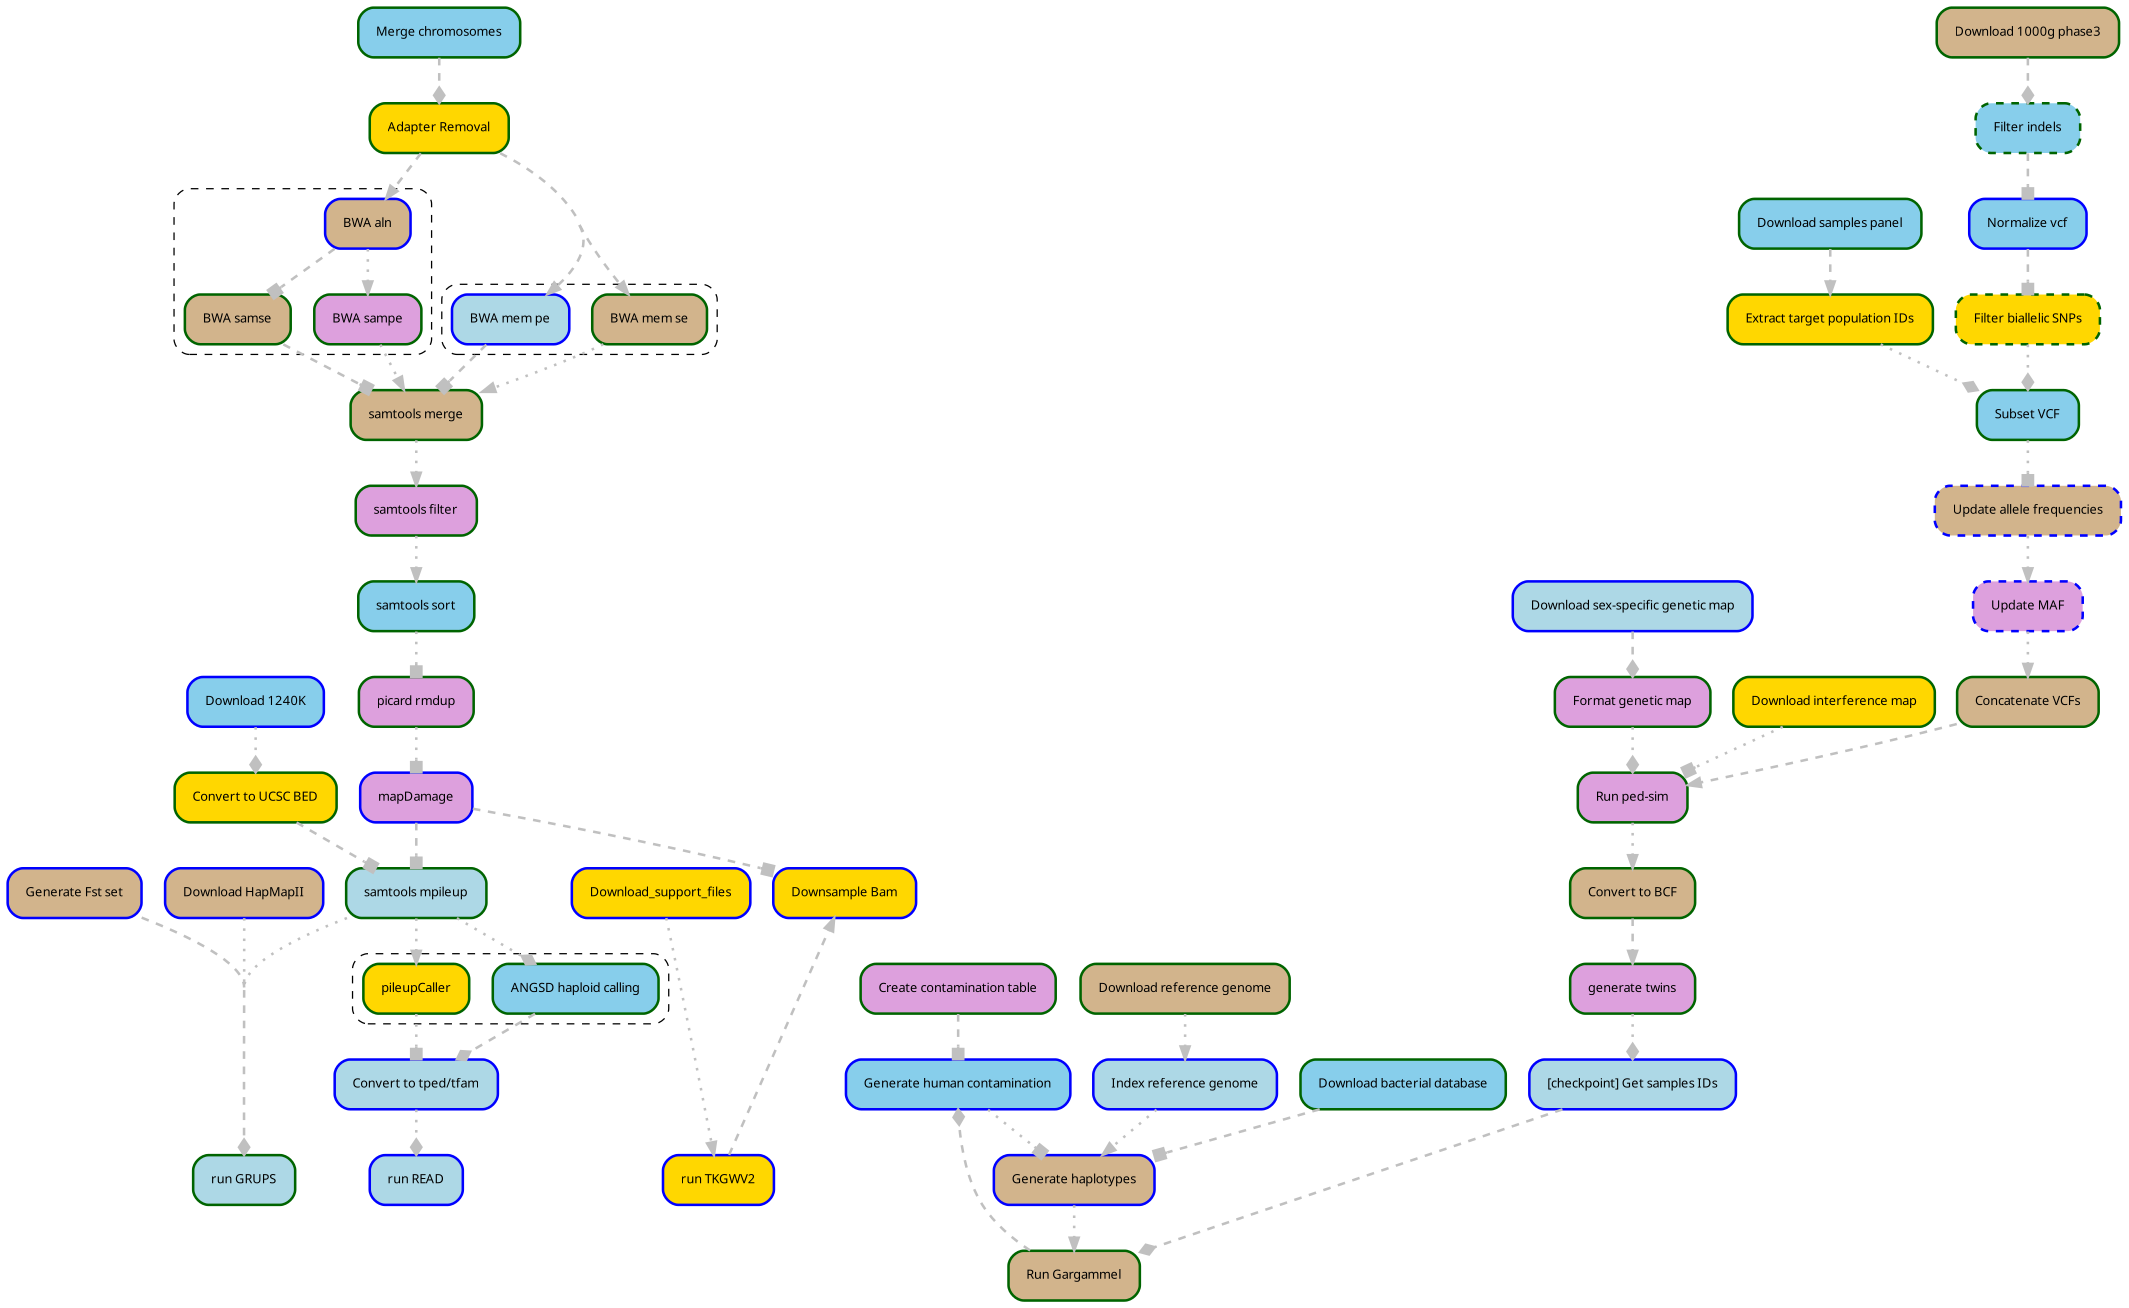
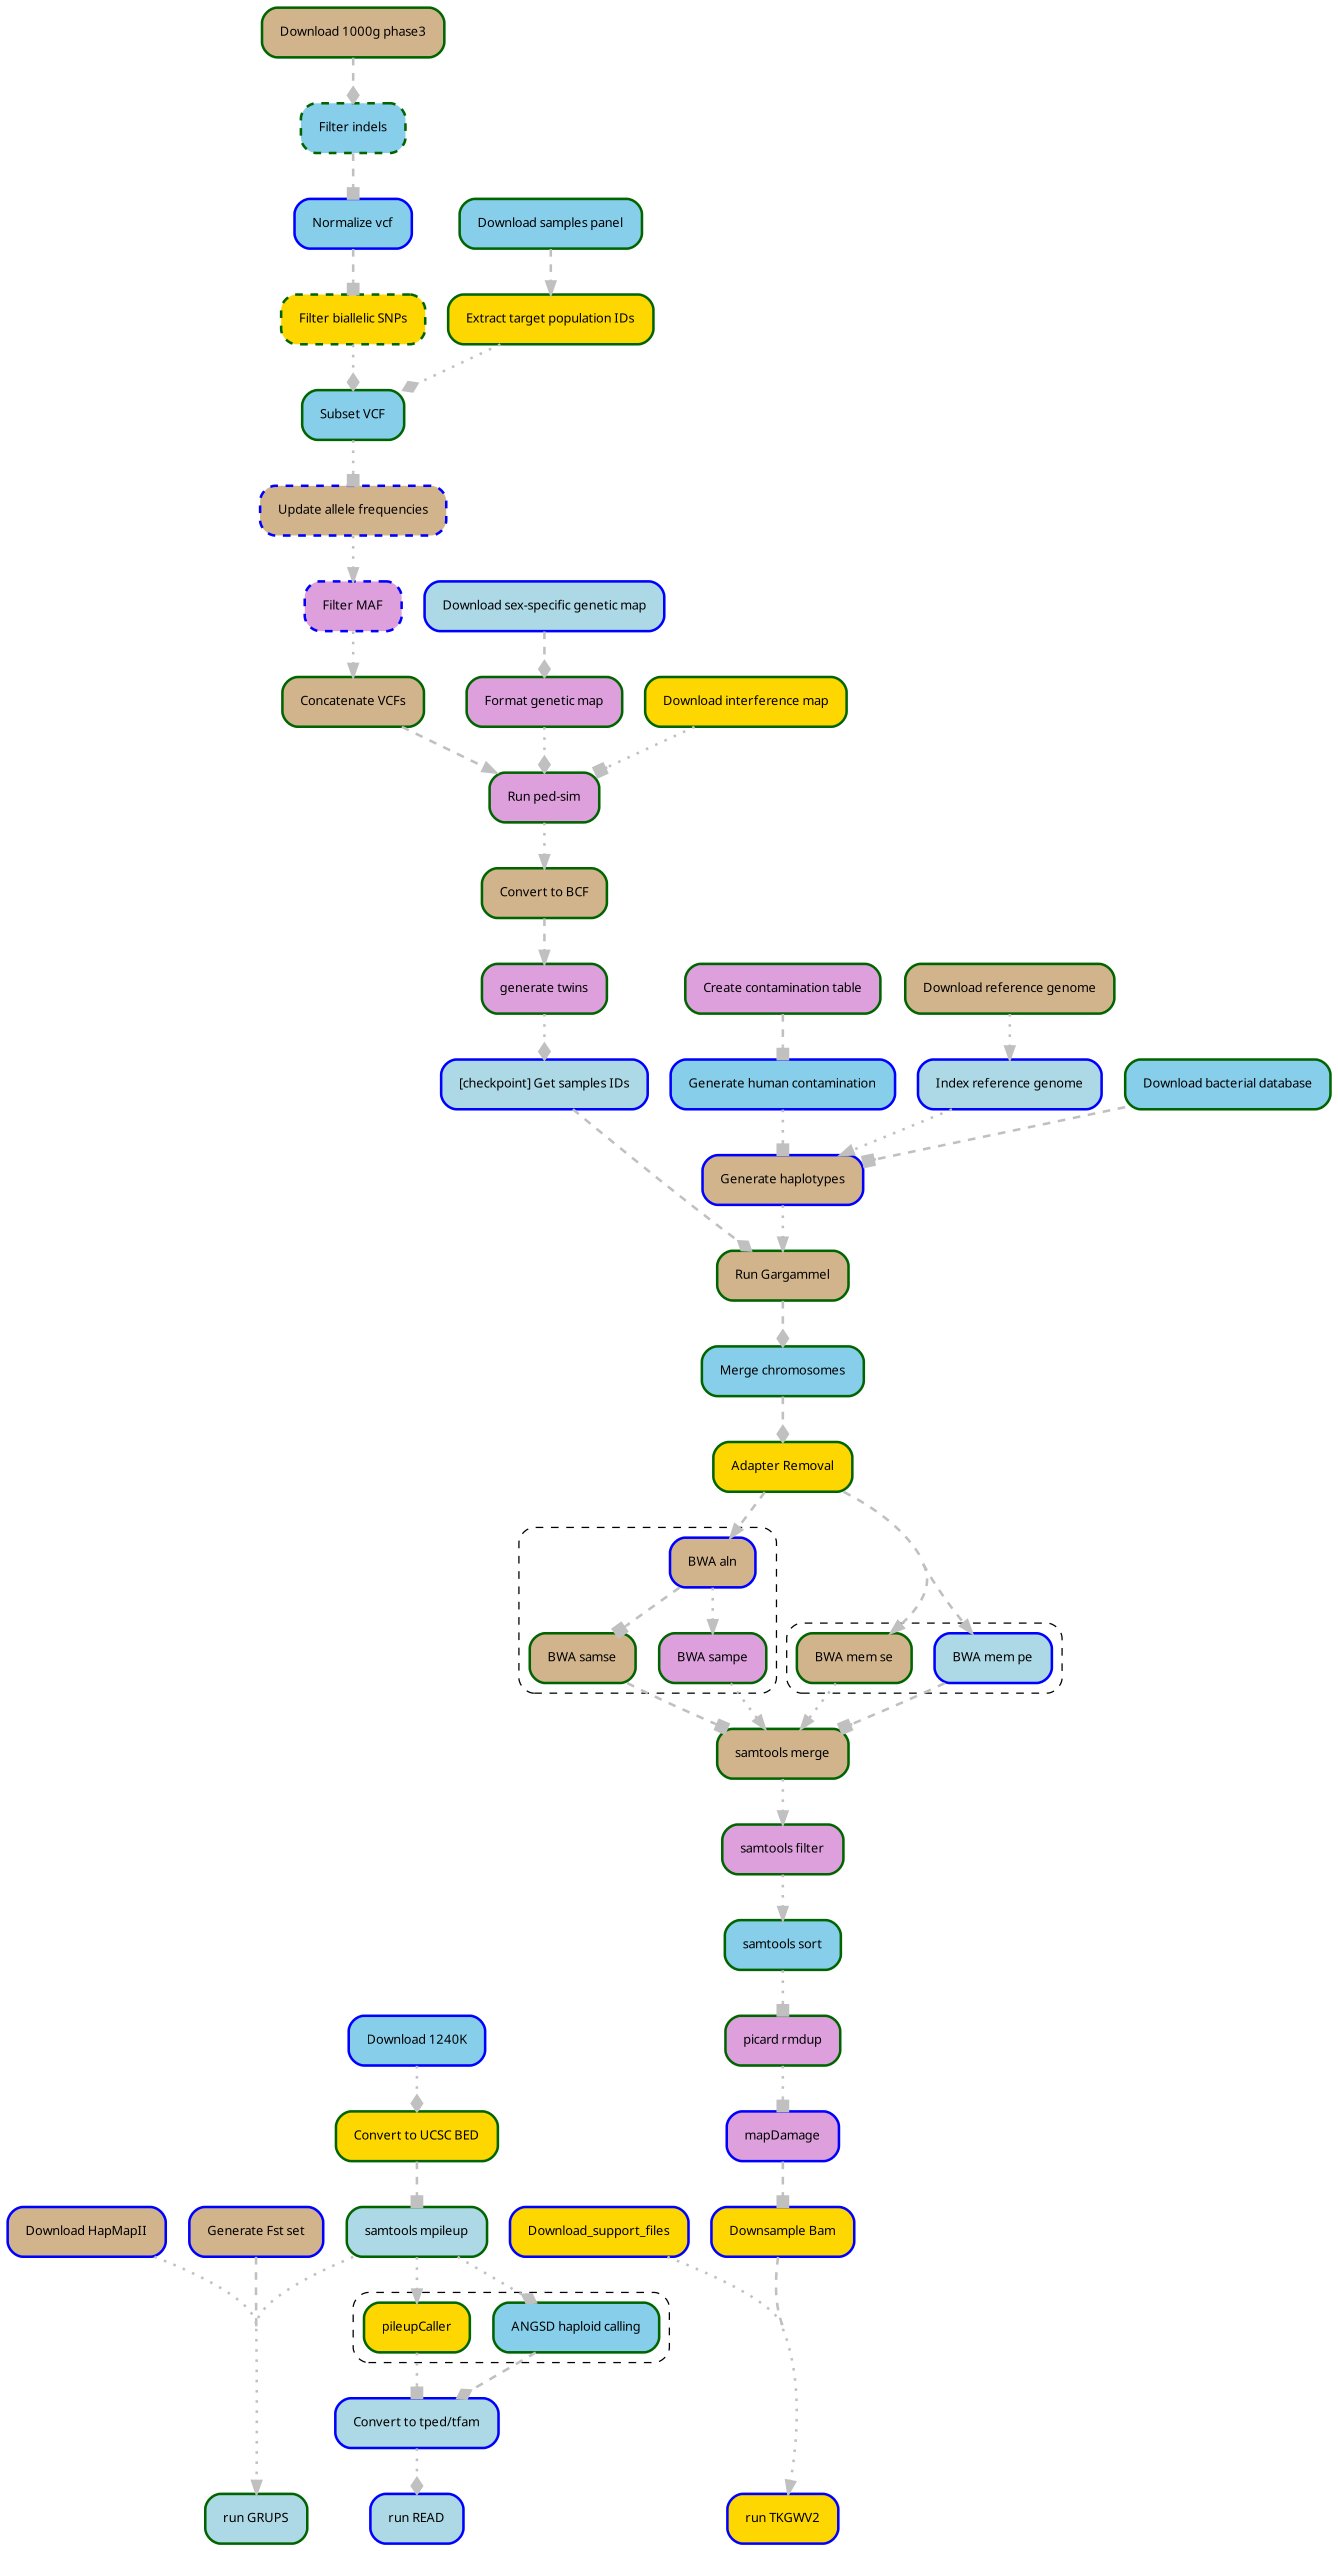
  digraph {
    bgcolor=white
    concentrate=true
    node [color=darkgreen fillcolor=tan fontname=sans fontsize=10 group=c margin=0.2 penwidth=2 shape=box style="rounded,filled"]
    edge [arrowhead=normal color=grey penwidth=2 style=dotted]
    n1 [fillcolor=lightblue label="samtools mpileup"]
    n2 [color=blue label="Download HapMapII" group=""]
    n3 [color=blue label="Generate Fst set" group=""]
    n4 [color=blue fillcolor=gold label="Downsample Bam" group=""]
    n5 [color=blue fillcolor=gold label=Download_support_files group=""]
    n6 [fillcolor=lightblue label="run GRUPS" group=""]
    n7 [color=blue fillcolor=lightblue label="run READ"]
    n8 [color=blue fillcolor=gold label="run TKGWV2" group=""]
    n9 [color=blue fillcolor=skyblue group=a label="Normalize vcf"]
    n10 [fillcolor=skyblue group=b label="Download samples panel"]
    n11 [fillcolor=gold group=a label="Filter biallelic SNPs" style="dashed, rounded,filled"]
    n12 [fillcolor=gold group=b label="Extract target population IDs"]
    n13 [group=a label="Download 1000g phase3"]
    n14 [fillcolor=skyblue group=a label="Filter indels" style="dashed, rounded,filled"]
    n15 [fillcolor=skyblue group=a label="Subset VCF"]
    n16 [color=blue group=a label="Update allele frequencies" style="dashed, rounded,filled"]
-   n17 [color=blue fillcolor=plum group=a label="Update MAF" style="dashed, rounded,filled"]
+   n17 [color=blue fillcolor=plum group=a label="Filter MAF" style="dashed, rounded,filled"]
    n18 [group=a label="Concatenate VCFs"]
    n19 [fillcolor=plum group=b label="Run ped-sim"]
    n20 [color=blue fillcolor=lightblue group=b label="Download sex-specific genetic map"]
    n21 [fillcolor=plum group=b label="Format genetic map"]
    n22 [group=b label="Convert to BCF"]
    n23 [fillcolor=plum group=b label="generate twins"]
    n24 [color=blue fillcolor=lightblue group=b label="[checkpoint] Get samples IDs"]
    n25 [fillcolor=gold label="Download interference map"]
    n26 [fillcolor=plum label="Create contamination table"]
    n27 [color=blue fillcolor=skyblue label="Generate human contamination"]
    n28 [color=blue label="Generate haplotypes"]
    n29 [group=d label="Download reference genome"]
    n30 [color=blue fillcolor=lightblue group=d label="Index reference genome"]
    n31 [fillcolor=skyblue group=e label="Download bacterial database"]
    n32 [label="Run Gargammel"]
    n33 [fillcolor=skyblue label="Merge chromosomes"]
    n34 [fillcolor=plum label="picard rmdup"]
    n35 [color=blue fillcolor=skyblue label="Download 1240K" group=""]
    n36 [color=blue fillcolor=plum label=mapDamage]
    n37 [fillcolor=gold label="Convert to UCSC BED" group=""]
    n38 [label="BWA mem se" group=""]
    n39 [color=blue fillcolor=lightblue label="BWA mem pe" group=""]
    n40 [label="BWA samse" group=""]
    n41 [fillcolor=plum label="BWA sampe" group=""]
    n42 [color=blue label="BWA aln" group=""]
    n43 [fillcolor=gold label="Adapter Removal"]
    n44 [label="samtools merge"]
    n45 [fillcolor=plum label="samtools filter"]
    n46 [fillcolor=skyblue label="samtools sort"]
    n47 [fillcolor=skyblue label="ANGSD haploid calling" group=""]
    n48 [fillcolor=gold label=pileupCaller]
    n49 [color=blue fillcolor=lightblue label="Convert to tped/tfam"]
    subgraph sub_1 {
      rank=same
      n1
      n2
      n3
      n4
      n5
    }
    subgraph sub_2 {
      rank=same
      n6
      n7
      n8
    }
    subgraph sub_3 {
      n13
      n14
      n15
      n16
      n17
      n18
      subgraph sub_4 {
        rank=same
        n9
        n10
      }
      subgraph sub_5 {
        rank=same
        n11
        n12
      }
    }
    subgraph sub_6 {
      n18
      n19
      n20
      n21
      n22
      n23
      n24
      n25
    }
    subgraph sub_7 {
      n28
      n29
      n30
      n31
      n32
      n33
      subgraph sub_8 {
        rank=same
        n23
        n26
      }
      subgraph sub_9 {
        rank=same
        n24
        n27
      }
    }
    subgraph sub_10 {
      n1
      n33
      n43
      n44
      n45
      n46
      subgraph sub_11 {
        rank=same
        n34
        n35
      }
      subgraph sub_12 {
        rank=same
        n36
        n37
      }
      subgraph cluster_13 {
        style="dashed, rounded"
        subgraph sub_14 {
          rank=same
          style="dashed, rounded"
          n38
          n39
        }
      }
      subgraph cluster_15 {
        style="dashed, rounded"
        n42
        subgraph sub_16 {
          rank=same
          style="dashed, rounded"
          n40
          n41
        }
      }
    }
    subgraph sub_17 {
      n1
      n6
      subgraph sub_18 {
        rank=same
        n2
        n3
      }
    }
    subgraph sub_19 {
      n1
      n7
      n49
      subgraph cluster_20 {
        style="dashed, rounded"
        n47
        n48
      }
    }
    subgraph sub_21 {
      n8
      n36
      subgraph sub_22 {
        rank=same
        n4
        n5
      }
    }
    n1 -> n6
    n1 -> n47 [arrowhead=diamond]
    n1 -> n48
    n2 -> n6
    n3 -> n6 [arrowhead=diamond style=dashed]
-   n8 -> n4 [style=dashed]
+   n4 -> n8 [style=dashed]
    n5 -> n8
    n9 -> n11 [arrowhead=box style=dashed]
    n10 -> n12 [style=dashed]
    n11 -> n15 [arrowhead=diamond]
    n12 -> n15 [arrowhead=diamond]
    n13 -> n14 [arrowhead=diamond style=dashed]
    n14 -> n9 [arrowhead=box style=dashed]
    n15 -> n16 [arrowhead=box]
    n16 -> n17
    n17 -> n18
    n18 -> n19 [style=dashed]
    n19 -> n22
    n20 -> n21 [arrowhead=diamond style=dashed]
    n21 -> n19 [arrowhead=diamond]
    n22 -> n23 [style=dashed]
    n23 -> n24 [arrowhead=diamond]
    n24 -> n32 [arrowhead=diamond style=dashed]
    n25 -> n19 [arrowhead=box]
    n26 -> n27 [arrowhead=box style=dashed]
    n27 -> n28 [arrowhead=box]
    n28 -> n32
    n29 -> n30
    n30 -> n28
    n31 -> n28 [arrowhead=box style=dashed]
-   n32 -> n27 [arrowhead=diamond style=dashed]
+   n32 -> n33 [arrowhead=diamond style=dashed]
    n33 -> n43 [arrowhead=diamond style=dashed]
    n34 -> n36 [arrowhead=box]
    n35 -> n37 [arrowhead=diamond]
-   n36 -> n1 [arrowhead=box style=dashed]
    n36 -> n4 [arrowhead=box style=dashed]
    n37 -> n1 [arrowhead=box style=dashed]
    n38 -> n44
    n39 -> n44 [arrowhead=box style=dashed]
    n40 -> n44 [arrowhead=box style=dashed]
    n41 -> n44
    n42 -> n40 [arrowhead=box style=dashed]
    n42 -> n41
    n43 -> n38 [style=dashed]
    n43 -> n39 [style=dashed]
    n43 -> n42 [style=dashed]
    n44 -> n45
    n45 -> n46
    n46 -> n34 [arrowhead=box]
    n47 -> n49 [arrowhead=diamond style=dashed]
    n48 -> n49 [arrowhead=box]
    n49 -> n7 [arrowhead=diamond]
  }
